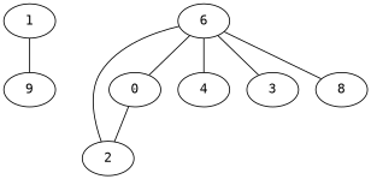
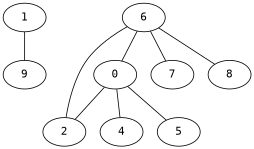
  graph {
    code="3,3,3,6,6,6,1"
    fontname="DejaVu Sans Mono"
    node [fontname="DejaVu Sans Mono"]
    edge [fontname="DejaVu Sans Mono"]
    n1 [label=1]
    n2 [label=9]
    n3 [label=2]
    n4 [label=0]
    n5 [label=4]
+   n6 [label=5]
    n7 [label=6]
-   n8 [label=3]
+   n8 [label=7]
    n9 [label=8]
    n1 -- n2
    n4 -- n3
-   n7 -- n5
+   n4 -- n5
+   n4 -- n6
    n7 -- n3
    n7 -- n4
    n7 -- n8
    n7 -- n9
  }
